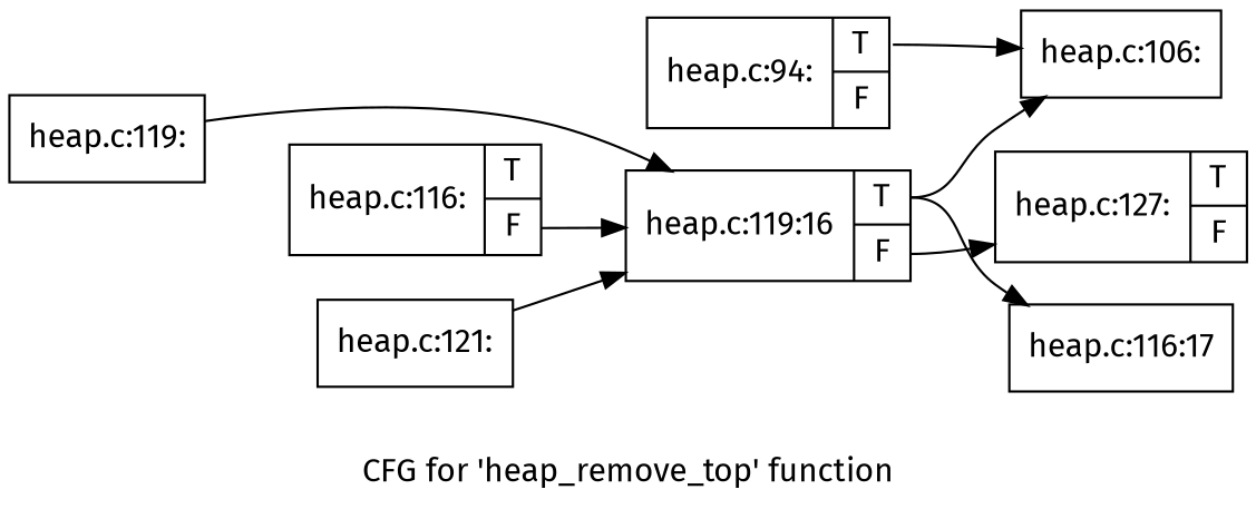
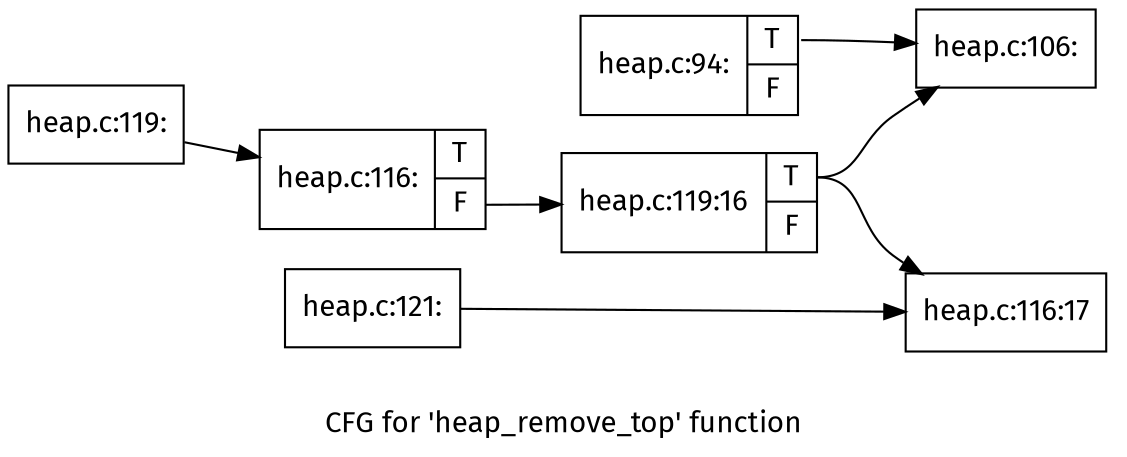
  digraph {
    fontname="Fira Sans"
    label="CFG for 'heap_remove_top' function"
    rankdir=LR
    node [fontname="Fira Sans" shape=record]
    edge [fontname="Fira Sans" tailport=s0]
    n1 [label="{heap.c:94:|{<s0>T|<s1>F}}"]
    n2 [label="{heap.c:106:}"]
    n3 [label="{heap.c:116:17}"]
    n4 [label="{heap.c:119:}"]
    n5 [label="{heap.c:116:|{<s0>T|<s1>F}}"]
    n6 [label="{heap.c:119:16|{<s0>T|<s1>F}}"]
    n7 [label="{heap.c:121:}"]
-   n8 [label="{heap.c:127:|{<s0>T|<s1>F}}"]
    n1 -> n2
-   n4 -> n6
+   n4 -> n5
    n5 -> n6 [tailport=s1]
    n6 -> n2
    n6 -> n3
-   n6 -> n8 [tailport=s1]
-   n7 -> n6
+   n7 -> n3
  }
